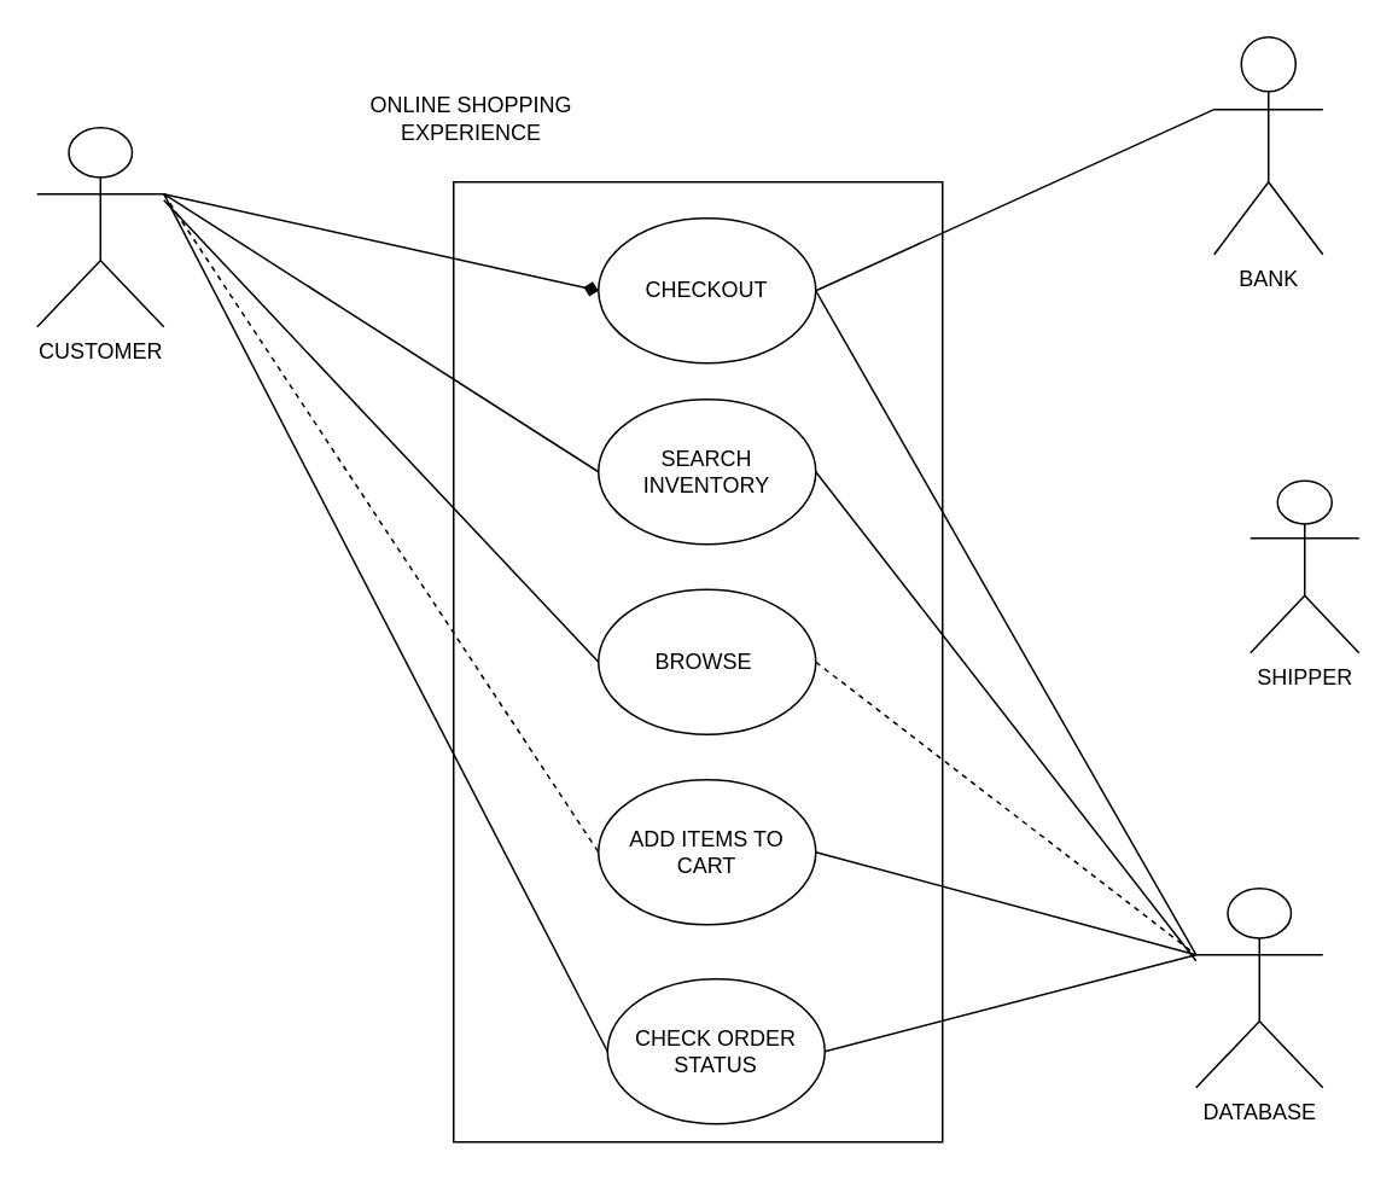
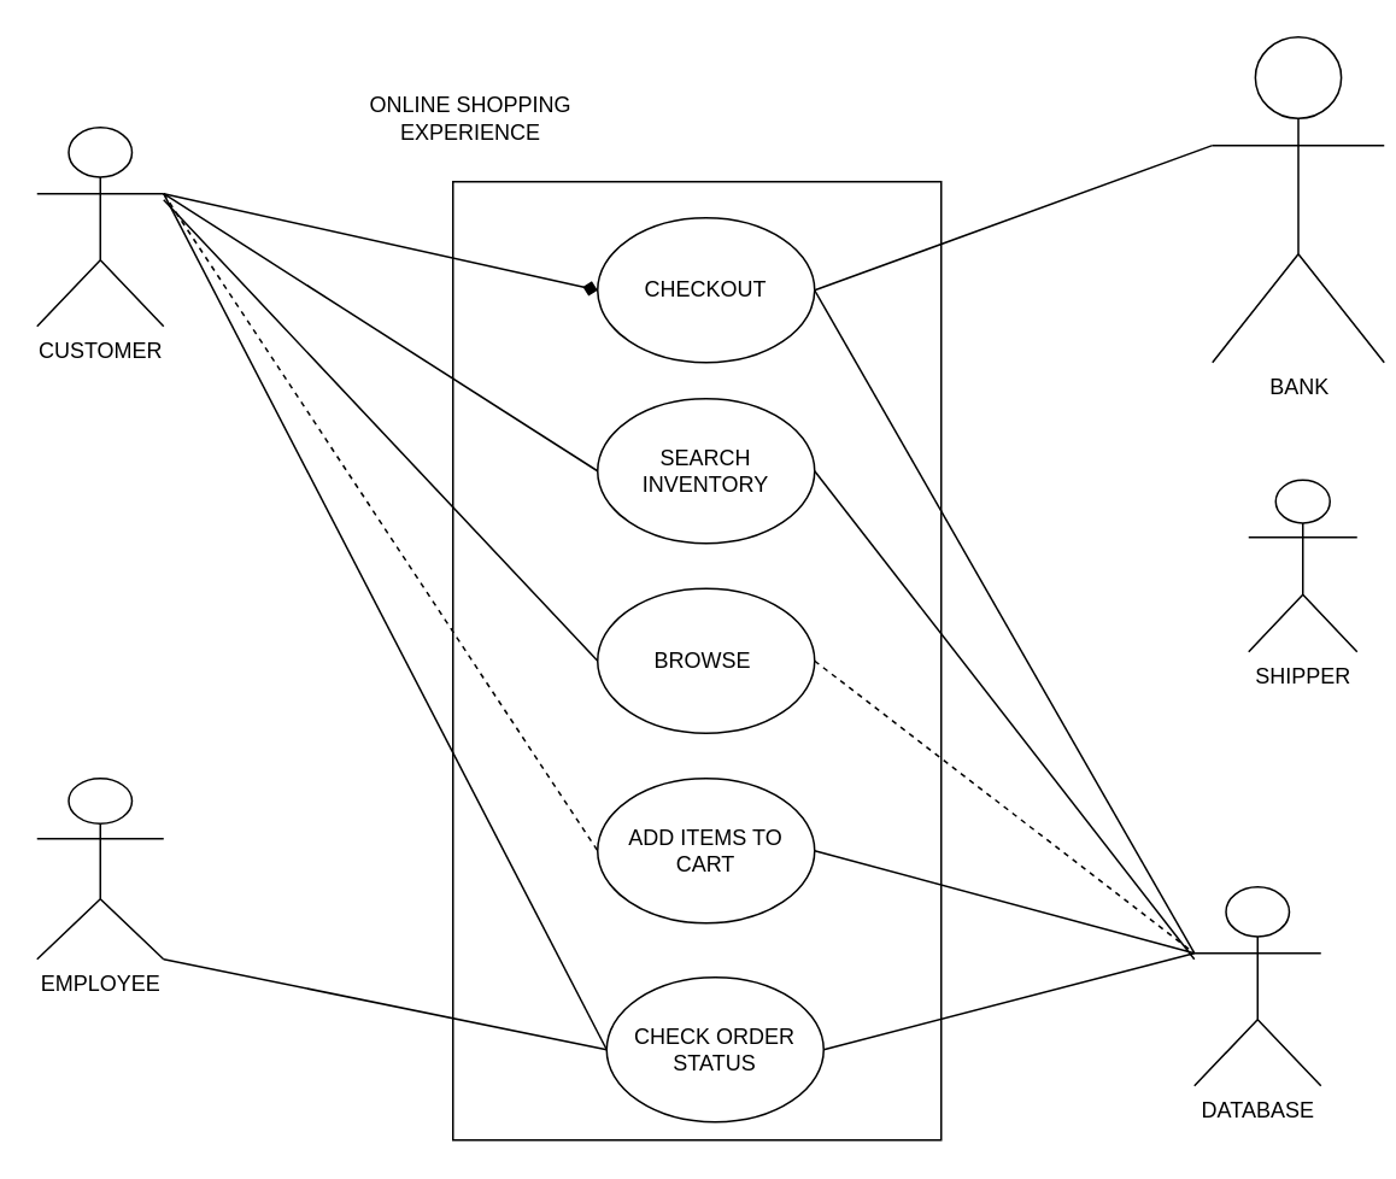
  <mxCell id="0" />
  <mxCell id="1" parent="0" />
  <mxCell id="2" value="" style="rounded=0;whiteSpace=wrap;html=1;strokeColor=default;align=center;verticalAlign=middle;fontFamily=Helvetica;fontSize=12;fontColor=default;fillColor=default;direction=south;" vertex="1" parent="1"><mxGeometry x="250" y="100" width="270" height="530" as="geometry" /></mxCell>
  <mxCell id="3" value="CHECKOUT" style="ellipse;whiteSpace=wrap;html=1;strokeColor=default;align=center;verticalAlign=middle;fontFamily=Helvetica;fontSize=12;fontColor=default;fillColor=default;" vertex="1" parent="1"><mxGeometry x="330" y="120" width="120" height="80" as="geometry" /></mxCell>
  <mxCell id="4" value="SEARCH INVENTORY" style="ellipse;whiteSpace=wrap;html=1;strokeColor=default;align=center;verticalAlign=middle;fontFamily=Helvetica;fontSize=12;fontColor=default;fillColor=default;" vertex="1" parent="1"><mxGeometry x="330" y="220" width="120" height="80" as="geometry" /></mxCell>
  <mxCell id="5" value="BROWSE&amp;nbsp;" style="ellipse;whiteSpace=wrap;html=1;strokeColor=default;align=center;verticalAlign=middle;fontFamily=Helvetica;fontSize=12;fontColor=default;fillColor=default;" vertex="1" parent="1"><mxGeometry x="330" y="325" width="120" height="80" as="geometry" /></mxCell>
  <mxCell id="6" value="ADD ITEMS TO CART" style="ellipse;whiteSpace=wrap;html=1;strokeColor=default;align=center;verticalAlign=middle;fontFamily=Helvetica;fontSize=12;fontColor=default;fillColor=default;" vertex="1" parent="1"><mxGeometry x="330" y="430" width="120" height="80" as="geometry" /></mxCell>
  <mxCell id="7" value="CHECK ORDER STATUS" style="ellipse;whiteSpace=wrap;html=1;strokeColor=default;align=center;verticalAlign=middle;fontFamily=Helvetica;fontSize=12;fontColor=default;fillColor=default;" vertex="1" parent="1"><mxGeometry x="335" y="540" width="120" height="80" as="geometry" /></mxCell>
  <mxCell id="8" value="CUSTOMER" style="shape=umlActor;verticalLabelPosition=bottom;verticalAlign=top;html=1;outlineConnect=0;strokeColor=default;align=center;fontFamily=Helvetica;fontSize=12;fontColor=default;fillColor=default;" vertex="1" parent="1"><mxGeometry x="20" y="70" width="70" height="110" as="geometry" /></mxCell>
- <mxCell id="10" value="BANK" style="shape=umlActor;verticalLabelPosition=bottom;verticalAlign=top;html=1;outlineConnect=0;strokeColor=default;align=center;fontFamily=Helvetica;fontSize=12;fontColor=default;fillColor=default;" vertex="1" parent="1"><mxGeometry x="670" y="20" width="60" height="120" as="geometry" /></mxCell>
+ <mxCell id="9" value="EMPLOYEE" style="shape=umlActor;verticalLabelPosition=bottom;verticalAlign=top;html=1;outlineConnect=0;strokeColor=default;align=center;fontFamily=Helvetica;fontSize=12;fontColor=default;fillColor=default;" vertex="1" parent="1"><mxGeometry x="20" y="430" width="70" height="100" as="geometry" /></mxCell>
+ <mxCell id="10" value="BANK" style="shape=umlActor;verticalLabelPosition=bottom;verticalAlign=top;html=1;outlineConnect=0;strokeColor=default;align=center;fontFamily=Helvetica;fontSize=12;fontColor=default;fillColor=default;" vertex="1" parent="1"><mxGeometry x="670" y="20" width="95" height="180" as="geometry" /></mxCell>
  <mxCell id="11" value="SHIPPER" style="shape=umlActor;verticalLabelPosition=bottom;verticalAlign=top;html=1;outlineConnect=0;strokeColor=default;align=center;fontFamily=Helvetica;fontSize=12;fontColor=default;fillColor=default;" vertex="1" parent="1"><mxGeometry x="690" y="265" width="60" height="95" as="geometry" /></mxCell>
  <mxCell id="12" value="DATABASE" style="shape=umlActor;verticalLabelPosition=bottom;verticalAlign=top;html=1;outlineConnect=0;strokeColor=default;align=center;fontFamily=Helvetica;fontSize=12;fontColor=default;fillColor=default;" vertex="1" parent="1"><mxGeometry x="660" y="490" width="70" height="110" as="geometry" /></mxCell>
  <mxCell id="13" value="" style="endArrow=diamond;html=1;rounded=0;fontFamily=Helvetica;fontSize=12;fontColor=default;exitX=1;exitY=0.333;exitDx=0;exitDy=0;exitPerimeter=0;entryX=0;entryY=0.5;entryDx=0;entryDy=0;" edge="1" parent="1" source="8" target="3"><mxGeometry width="50" height="50" relative="1" as="geometry"><mxPoint x="420" y="390" as="sourcePoint" /><mxPoint x="470" y="340" as="targetPoint" /></mxGeometry></mxCell>
  <mxCell id="14" value="" style="endArrow=none;html=1;rounded=0;fontFamily=Helvetica;fontSize=12;fontColor=default;exitX=1;exitY=0.333;exitDx=0;exitDy=0;exitPerimeter=0;entryX=0;entryY=0.5;entryDx=0;entryDy=0;" edge="1" parent="1" source="8" target="4"><mxGeometry width="50" height="50" relative="1" as="geometry"><mxPoint x="100" y="117" as="sourcePoint" /><mxPoint x="340" y="170" as="targetPoint" /></mxGeometry></mxCell>
  <mxCell id="15" value="" style="endArrow=none;html=1;rounded=0;fontFamily=Helvetica;fontSize=12;fontColor=default;entryX=0;entryY=0.5;entryDx=0;entryDy=0;" edge="1" parent="1" target="5"><mxGeometry width="50" height="50" relative="1" as="geometry"><mxPoint x="90" y="110" as="sourcePoint" /><mxPoint x="350" y="180" as="targetPoint" /></mxGeometry></mxCell>
  <mxCell id="16" value="" style="endArrow=none;html=1;rounded=0;fontFamily=Helvetica;fontSize=12;fontColor=default;exitX=1;exitY=0.333;exitDx=0;exitDy=0;exitPerimeter=0;entryX=0;entryY=0.5;entryDx=0;entryDy=0;dashed=1;" edge="1" parent="1" source="8" target="6"><mxGeometry width="50" height="50" relative="1" as="geometry"><mxPoint x="120" y="137" as="sourcePoint" /><mxPoint x="360" y="190" as="targetPoint" /></mxGeometry></mxCell>
  <mxCell id="17" value="" style="endArrow=none;html=1;rounded=0;fontFamily=Helvetica;fontSize=12;fontColor=default;exitX=1;exitY=0.333;exitDx=0;exitDy=0;exitPerimeter=0;entryX=0;entryY=0.5;entryDx=0;entryDy=0;" edge="1" parent="1" source="8" target="7"><mxGeometry width="50" height="50" relative="1" as="geometry"><mxPoint x="130" y="147" as="sourcePoint" /><mxPoint x="370" y="200" as="targetPoint" /></mxGeometry></mxCell>
+ <mxCell id="18" value="" style="endArrow=none;html=1;rounded=0;fontFamily=Helvetica;fontSize=12;fontColor=default;exitX=1;exitY=1;exitDx=0;exitDy=0;exitPerimeter=0;entryX=0;entryY=0.5;entryDx=0;entryDy=0;" edge="1" parent="1" source="9" target="7"><mxGeometry width="50" height="50" relative="1" as="geometry"><mxPoint x="140" y="157" as="sourcePoint" /><mxPoint x="380" y="210" as="targetPoint" /></mxGeometry></mxCell>
  <mxCell id="19" value="" style="endArrow=none;html=1;rounded=0;fontFamily=Helvetica;fontSize=12;fontColor=default;exitX=1;exitY=0.5;exitDx=0;exitDy=0;entryX=0;entryY=0.333;entryDx=0;entryDy=0;entryPerimeter=0;" edge="1" parent="1" source="7" target="12"><mxGeometry width="50" height="50" relative="1" as="geometry"><mxPoint x="150" y="167" as="sourcePoint" /><mxPoint x="390" y="220" as="targetPoint" /></mxGeometry></mxCell>
  <mxCell id="20" value="" style="endArrow=none;html=1;rounded=0;fontFamily=Helvetica;fontSize=12;fontColor=default;exitX=1;exitY=0.5;exitDx=0;exitDy=0;entryX=0;entryY=0.333;entryDx=0;entryDy=0;entryPerimeter=0;" edge="1" parent="1" source="6" target="12"><mxGeometry width="50" height="50" relative="1" as="geometry"><mxPoint x="160" y="177" as="sourcePoint" /><mxPoint x="400" y="230" as="targetPoint" /></mxGeometry></mxCell>
  <mxCell id="21" value="" style="endArrow=none;html=1;rounded=0;fontFamily=Helvetica;fontSize=12;fontColor=default;exitX=1;exitY=0.5;exitDx=0;exitDy=0;entryX=0;entryY=0.333;entryDx=0;entryDy=0;entryPerimeter=0;dashed=1;" edge="1" parent="1" source="5" target="12"><mxGeometry width="50" height="50" relative="1" as="geometry"><mxPoint x="170" y="187" as="sourcePoint" /><mxPoint x="410" y="240" as="targetPoint" /></mxGeometry></mxCell>
  <mxCell id="22" value="" style="endArrow=none;html=1;rounded=0;fontFamily=Helvetica;fontSize=12;fontColor=default;exitX=1;exitY=0.5;exitDx=0;exitDy=0;" edge="1" parent="1" source="4"><mxGeometry width="50" height="50" relative="1" as="geometry"><mxPoint x="180" y="197" as="sourcePoint" /><mxPoint x="660" y="530" as="targetPoint" /></mxGeometry></mxCell>
  <mxCell id="23" value="" style="endArrow=none;html=1;rounded=0;fontFamily=Helvetica;fontSize=12;fontColor=default;exitX=1;exitY=0.5;exitDx=0;exitDy=0;entryX=0;entryY=0.333;entryDx=0;entryDy=0;entryPerimeter=0;" edge="1" parent="1" source="3" target="12"><mxGeometry width="50" height="50" relative="1" as="geometry"><mxPoint x="190" y="207" as="sourcePoint" /><mxPoint x="430" y="260" as="targetPoint" /></mxGeometry></mxCell>
  <mxCell id="24" value="" style="endArrow=none;html=1;rounded=0;fontFamily=Helvetica;fontSize=12;fontColor=default;exitX=0;exitY=0.333;exitDx=0;exitDy=0;exitPerimeter=0;" edge="1" parent="1" source="10"><mxGeometry width="50" height="50" relative="1" as="geometry"><mxPoint x="210" y="227" as="sourcePoint" /><mxPoint x="450" y="160" as="targetPoint" /></mxGeometry></mxCell>
  <mxCell id="25" value="ONLINE SHOPPING EXPERIENCE" style="text;html=1;align=center;verticalAlign=middle;whiteSpace=wrap;rounded=0;fontFamily=Helvetica;fontSize=12;fontColor=default;" vertex="1" parent="1"><mxGeometry x="170" y="50" width="180" height="30" as="geometry" /></mxCell>
